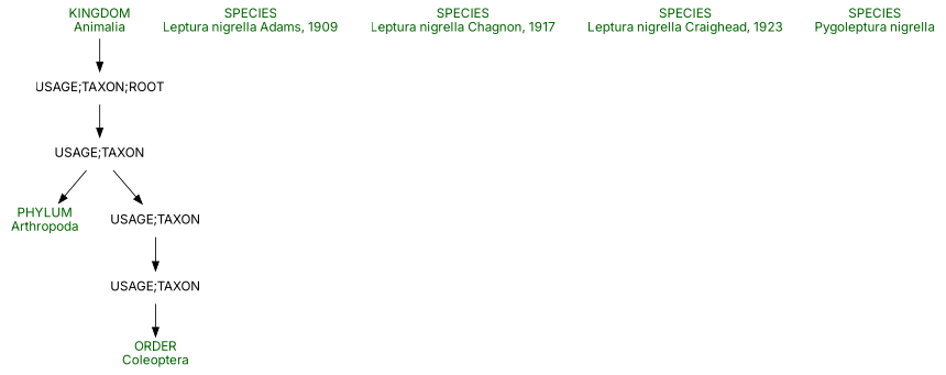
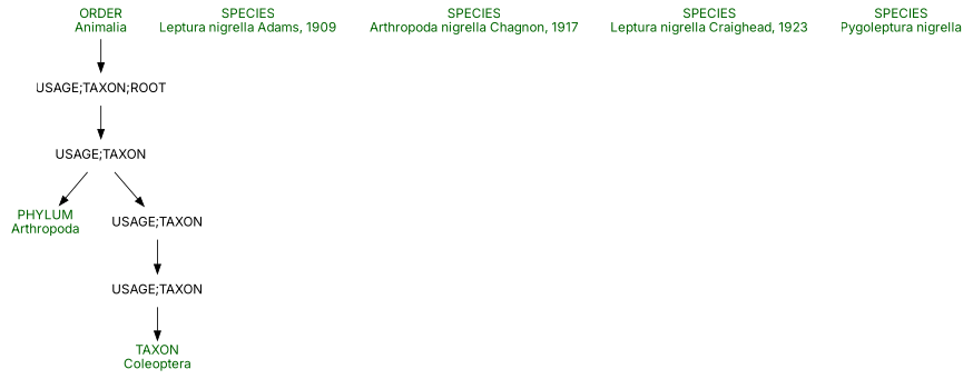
  digraph {
    fontname=Inter
    node [fontcolor=darkgreen fontname=Inter shape=plaintext]
    edge [fontname=Inter]
-   n1 [label="KINGDOM\nAnimalia"]
+   n1 [label="ORDER\nAnimalia"]
    n2 [label="USAGE;TAXON;ROOT" fontcolor=""]
    n3 [label="USAGE;TAXON" fontcolor=""]
    n4 [label="PHYLUM\nArthropoda"]
    n5 [label="USAGE;TAXON" fontcolor=""]
    n6 [label="USAGE;TAXON" fontcolor=""]
-   n7 [label="ORDER\nColeoptera"]
+   n7 [label="TAXON\nColeoptera"]
    n8 [label="SPECIES\nLeptura nigrella Adams, 1909"]
-   n9 [label="SPECIES\nLeptura nigrella Chagnon, 1917"]
+   n9 [label="SPECIES\nArthropoda nigrella Chagnon, 1917"]
    n10 [label="SPECIES\nLeptura nigrella Craighead, 1923"]
    n11 [label="SPECIES\nPygoleptura nigrella"]
    n1 -> n2
    n2 -> n3
    n3 -> n4
    n3 -> n5
    n5 -> n6
    n6 -> n7
  }
